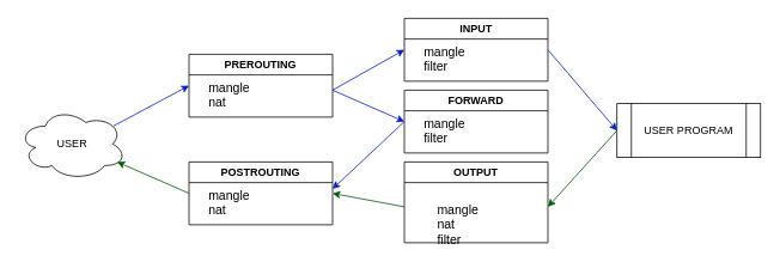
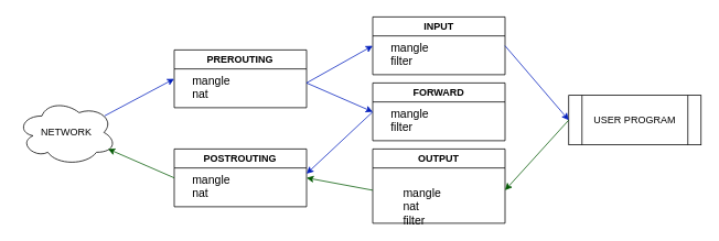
  <mxCell id="0" />
  <mxCell id="1" parent="0" />
  <mxCell id="2" value="PREROUTING" style="swimlane;whiteSpace=wrap;html=1;" vertex="1" parent="1"><mxGeometry x="210" y="60" width="160" height="70" as="geometry" /></mxCell>
  <mxCell id="3" value="&lt;div style=&quot;font-size: 14px;&quot;&gt;mangle&lt;/div&gt;&lt;div style=&quot;font-size: 14px;&quot;&gt;nat&lt;br style=&quot;font-size: 14px;&quot;&gt;&lt;/div&gt;" style="text;html=1;strokeColor=none;fillColor=none;align=left;verticalAlign=middle;whiteSpace=wrap;rounded=0;spacing=2;fontSize=14;textDirection=ltr;" vertex="1" parent="2"><mxGeometry x="20" y="30" width="60" height="30" as="geometry" /></mxCell>
  <mxCell id="4" value="INPUT" style="swimlane;whiteSpace=wrap;html=1;" vertex="1" parent="1"><mxGeometry x="450" y="20" width="160" height="70" as="geometry" /></mxCell>
  <mxCell id="5" value="&lt;div style=&quot;font-size: 14px;&quot;&gt;mangle&lt;/div&gt;&lt;div style=&quot;font-size: 14px;&quot;&gt;filter&lt;br style=&quot;font-size: 14px;&quot;&gt;&lt;/div&gt;" style="text;html=1;strokeColor=none;fillColor=none;align=left;verticalAlign=middle;whiteSpace=wrap;rounded=0;spacing=2;fontSize=14;textDirection=ltr;" vertex="1" parent="4"><mxGeometry x="20" y="30" width="60" height="30" as="geometry" /></mxCell>
  <mxCell id="6" value="FORWARD" style="swimlane;whiteSpace=wrap;html=1;" vertex="1" parent="1"><mxGeometry x="450" y="100" width="160" height="70" as="geometry" /></mxCell>
  <mxCell id="7" value="&lt;div style=&quot;font-size: 14px;&quot;&gt;mangle&lt;/div&gt;&lt;div style=&quot;font-size: 14px;&quot;&gt;filter&lt;br style=&quot;font-size: 14px;&quot;&gt;&lt;/div&gt;" style="text;html=1;strokeColor=none;fillColor=none;align=left;verticalAlign=middle;whiteSpace=wrap;rounded=0;spacing=2;fontSize=14;textDirection=ltr;" vertex="1" parent="6"><mxGeometry x="20" y="30" width="60" height="30" as="geometry" /></mxCell>
  <mxCell id="8" value="OUTPUT" style="swimlane;whiteSpace=wrap;html=1;" vertex="1" parent="1"><mxGeometry x="450" y="180" width="160" height="90" as="geometry" /></mxCell>
  <mxCell id="9" value="&lt;div style=&quot;font-size: 14px;&quot;&gt;mangle&lt;/div&gt;&lt;div style=&quot;font-size: 14px;&quot;&gt;nat&lt;br&gt;&lt;/div&gt;&lt;div style=&quot;font-size: 14px;&quot;&gt;filter&lt;br style=&quot;font-size: 14px;&quot;&gt;&lt;/div&gt;" style="text;html=1;strokeColor=none;fillColor=none;align=left;verticalAlign=middle;whiteSpace=wrap;rounded=0;spacing=2;fontSize=14;textDirection=ltr;" vertex="1" parent="8"><mxGeometry x="35" y="55" width="60" height="30" as="geometry" /></mxCell>
  <mxCell id="10" value="POSTROUTING" style="swimlane;whiteSpace=wrap;html=1;" vertex="1" parent="1"><mxGeometry x="210" y="180" width="160" height="70" as="geometry" /></mxCell>
  <mxCell id="11" value="&lt;div style=&quot;font-size: 14px;&quot;&gt;mangle&lt;/div&gt;&lt;div style=&quot;font-size: 14px;&quot;&gt;nat&lt;br style=&quot;font-size: 14px;&quot;&gt;&lt;/div&gt;" style="text;html=1;strokeColor=none;fillColor=none;align=left;verticalAlign=middle;whiteSpace=wrap;rounded=0;spacing=2;fontSize=14;textDirection=ltr;" vertex="1" parent="10"><mxGeometry x="20" y="30" width="60" height="30" as="geometry" /></mxCell>
  <mxCell id="12" value="" style="endArrow=classic;html=1;rounded=0;entryX=0;entryY=0.5;entryDx=0;entryDy=0;exitX=0.88;exitY=0.25;exitDx=0;exitDy=0;exitPerimeter=0;fillColor=#0050ef;strokeColor=#001DBC;" edge="1" parent="1" source="13" target="2"><mxGeometry width="50" height="50" relative="1" as="geometry"><mxPoint x="130" y="140" as="sourcePoint" /><mxPoint x="210" y="90" as="targetPoint" /></mxGeometry></mxCell>
- <mxCell id="13" value="USER" style="ellipse;shape=cloud;whiteSpace=wrap;html=1;" vertex="1" parent="1"><mxGeometry x="20" y="120" width="120" height="80" as="geometry" /></mxCell>
+ <mxCell id="13" value="NETWORK" style="ellipse;shape=cloud;whiteSpace=wrap;html=1;" vertex="1" parent="1"><mxGeometry x="20" y="120" width="120" height="80" as="geometry" /></mxCell>
  <mxCell id="14" value="" style="endArrow=classic;html=1;rounded=0;exitX=0;exitY=0.5;exitDx=0;exitDy=0;fillColor=#008a00;strokeColor=#005700;" edge="1" parent="1" source="10"><mxGeometry width="50" height="50" relative="1" as="geometry"><mxPoint x="140" y="210" as="sourcePoint" /><mxPoint x="130" y="180" as="targetPoint" /></mxGeometry></mxCell>
  <mxCell id="15" value="USER PROGRAM" style="shape=process;whiteSpace=wrap;html=1;backgroundOutline=1;" vertex="1" parent="1"><mxGeometry x="687" y="115" width="160" height="60" as="geometry" /></mxCell>
  <mxCell id="16" value="" style="endArrow=classic;html=1;rounded=0;entryX=0;entryY=0.5;entryDx=0;entryDy=0;fillColor=#0050ef;strokeColor=#001DBC;" edge="1" parent="1" target="4"><mxGeometry width="50" height="50" relative="1" as="geometry"><mxPoint x="370" y="100" as="sourcePoint" /><mxPoint x="420" y="50" as="targetPoint" /></mxGeometry></mxCell>
  <mxCell id="17" value="" style="endArrow=classic;html=1;rounded=0;entryX=0;entryY=0.5;entryDx=0;entryDy=0;fillColor=#0050ef;strokeColor=#001DBC;" edge="1" parent="1" target="6"><mxGeometry width="50" height="50" relative="1" as="geometry"><mxPoint x="370" y="100" as="sourcePoint" /><mxPoint x="460" y="65" as="targetPoint" /></mxGeometry></mxCell>
  <mxCell id="18" value="" style="endArrow=classic;html=1;rounded=0;entryX=1;entryY=0.5;entryDx=0;entryDy=0;fillColor=#008a00;strokeColor=#005700;" edge="1" parent="1" target="10"><mxGeometry width="50" height="50" relative="1" as="geometry"><mxPoint x="450" y="230" as="sourcePoint" /><mxPoint x="370" y="230" as="targetPoint" /></mxGeometry></mxCell>
  <mxCell id="19" value="" style="endArrow=classic;html=1;rounded=0;exitX=0;exitY=0.5;exitDx=0;exitDy=0;fillColor=#008a00;strokeColor=#005700;" edge="1" parent="1" source="15"><mxGeometry width="50" height="50" relative="1" as="geometry"><mxPoint x="410" y="130" as="sourcePoint" /><mxPoint x="610" y="230" as="targetPoint" /></mxGeometry></mxCell>
  <mxCell id="20" value="" style="endArrow=classic;html=1;rounded=0;entryX=0;entryY=0.5;entryDx=0;entryDy=0;exitX=1;exitY=0.5;exitDx=0;exitDy=0;fillColor=#0050ef;strokeColor=#001DBC;" edge="1" parent="1" source="4" target="15"><mxGeometry width="50" height="50" relative="1" as="geometry"><mxPoint x="610" y="60" as="sourcePoint" /><mxPoint x="680" y="100" as="targetPoint" /></mxGeometry></mxCell>
  <mxCell id="21" value="" style="endArrow=classic;html=1;rounded=0;fillColor=#0050ef;strokeColor=#001DBC;" edge="1" parent="1"><mxGeometry width="50" height="50" relative="1" as="geometry"><mxPoint x="450" y="135" as="sourcePoint" /><mxPoint x="370" y="210" as="targetPoint" /></mxGeometry></mxCell>
